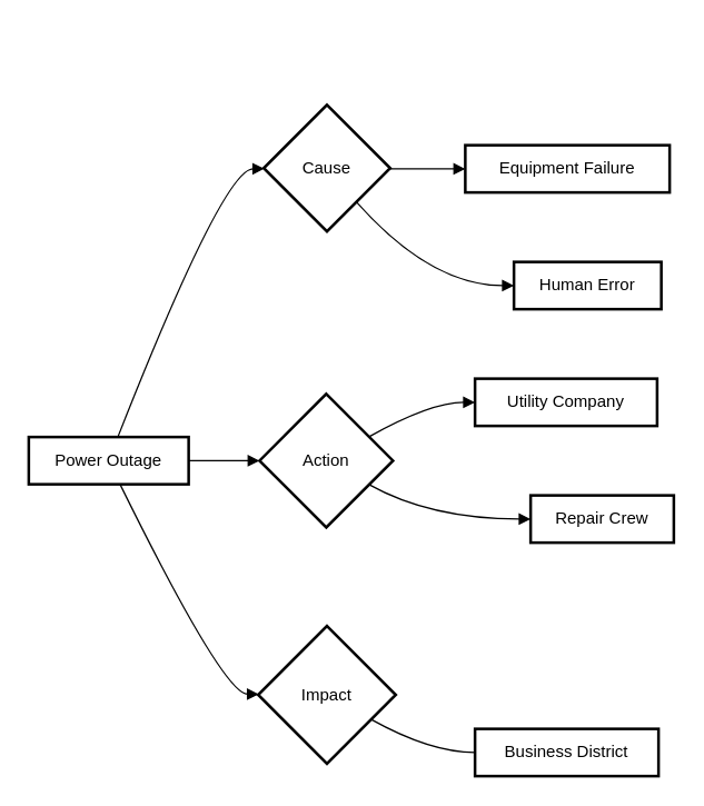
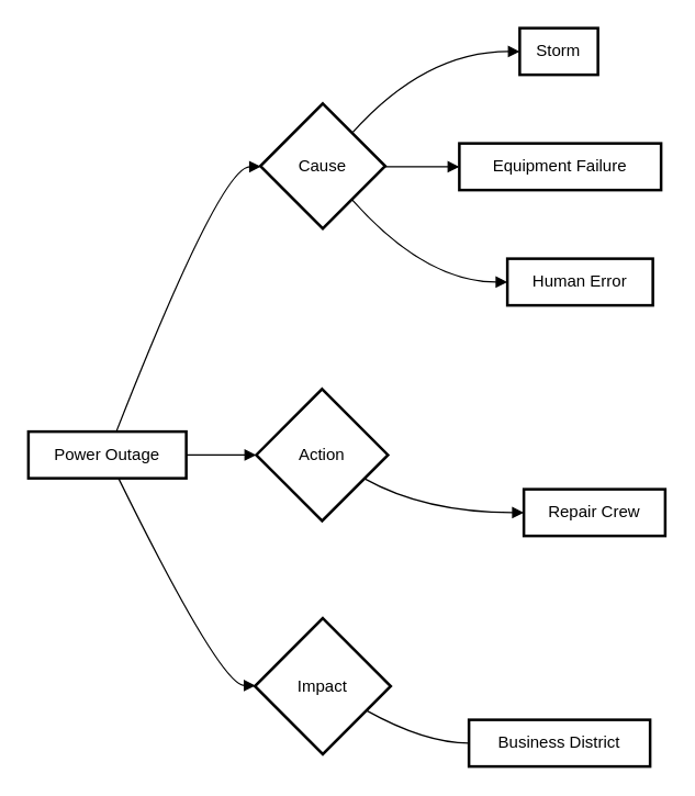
  <mxCell id="0" />
  <mxCell id="1" parent="0" />
  <mxCell id="2" value="Power Outage" style="whiteSpace=wrap;strokeWidth=2;" vertex="1" parent="1"><mxGeometry y="314" width="115" height="34" as="geometry" x="20" /></mxCell>
  <mxCell id="3" value="Cause" style="rhombus;strokeWidth=2;whiteSpace=wrap;" vertex="1" parent="1"><mxGeometry x="189" y="75" width="91" height="91" as="geometry" /></mxCell>
+ <mxCell id="4" value="Storm" style="whiteSpace=wrap;strokeWidth=2;" vertex="1" parent="1"><mxGeometry x="378" width="57" height="34" as="geometry" y="20" /></mxCell>
  <mxCell id="5" value="Equipment Failure" style="whiteSpace=wrap;strokeWidth=2;" vertex="1" parent="1"><mxGeometry x="334" y="104" width="147" height="34" as="geometry" /></mxCell>
  <mxCell id="6" value="Human Error" style="whiteSpace=wrap;strokeWidth=2;" vertex="1" parent="1"><mxGeometry x="369" y="188" width="106" height="34" as="geometry" /></mxCell>
  <mxCell id="7" value="Action" style="rhombus;strokeWidth=2;whiteSpace=wrap;" vertex="1" parent="1"><mxGeometry x="186" y="283" width="96" height="96" as="geometry" /></mxCell>
- <mxCell id="8" value="Utility Company" style="whiteSpace=wrap;strokeWidth=2;" vertex="1" parent="1"><mxGeometry x="341" y="272" width="131" height="34" as="geometry" /></mxCell>
  <mxCell id="9" value="Repair Crew" style="whiteSpace=wrap;strokeWidth=2;" vertex="1" parent="1"><mxGeometry x="381" y="356" width="103" height="34" as="geometry" /></mxCell>
  <mxCell id="10" value="Impact" style="rhombus;strokeWidth=2;whiteSpace=wrap;" vertex="1" parent="1"><mxGeometry x="185" y="450" width="99" height="99" as="geometry" /></mxCell>
  <mxCell id="11" value="Business District" style="whiteSpace=wrap;strokeWidth=2;" vertex="1" parent="1"><mxGeometry x="341" y="524" width="132" height="34" as="geometry" /></mxCell>
  <mxCell id="12" value="" style="curved=1;startArrow=none;endArrow=block;exitX=0.557;exitY=0;entryX=-0.004;entryY=0.505;" edge="1" parent="1" source="2" target="3"><mxGeometry relative="1" as="geometry"><Array as="points"><mxPoint x="160" y="121" /></Array></mxGeometry></mxCell>
+ <mxCell id="13" value="" style="curved=1;startArrow=none;endArrow=block;exitX=0.941;exitY=0.004;entryX=0.008;entryY=0.5;" edge="1" parent="1" source="3" target="4"><mxGeometry relative="1" as="geometry"><Array as="points"><mxPoint x="309" y="37" /></Array></mxGeometry></mxCell>
  <mxCell id="14" value="" style="curved=1;startArrow=none;endArrow=block;exitX=0.998;exitY=0.505;entryX=-0.002;entryY=0.5;" edge="1" parent="1" source="3" target="5"><mxGeometry relative="1" as="geometry"><Array as="points" /></mxGeometry></mxCell>
  <mxCell id="15" value="" style="curved=1;startArrow=none;endArrow=block;exitX=0.941;exitY=1.007;entryX=0.0;entryY=0.5;" edge="1" parent="1" source="3" target="6"><mxGeometry relative="1" as="geometry"><Array as="points"><mxPoint x="309" y="205" /></Array></mxGeometry></mxCell>
  <mxCell id="16" value="" style="curved=1;startArrow=none;endArrow=block;exitX=0.998;exitY=0.5;entryX=0.003;entryY=0.5;" edge="1" parent="1" source="2" target="7"><mxGeometry relative="1" as="geometry"><Array as="points" /></mxGeometry></mxCell>
- <mxCell id="17" value="" style="curved=1;startArrow=none;endArrow=block;exitX=1.002;exitY=0.219;entryX=0.004;entryY=0.5;" edge="1" parent="1" source="7" target="8"><mxGeometry relative="1" as="geometry"><Array as="points"><mxPoint x="309" y="289" /></Array></mxGeometry></mxCell>
  <mxCell id="18" value="" style="curved=1;startArrow=none;endArrow=block;exitX=1.002;exitY=0.781;entryX=-0.004;entryY=0.5;" edge="1" parent="1" source="7" target="9"><mxGeometry relative="1" as="geometry"><Array as="points"><mxPoint x="309" y="373" /></Array></mxGeometry></mxCell>
  <mxCell id="19" value="" style="curved=1;startArrow=none;endArrow=block;exitX=0.571;exitY=1;entryX=-0.003;entryY=0.495;" edge="1" parent="1" source="2" target="10"><mxGeometry relative="1" as="geometry"><Array as="points"><mxPoint x="160" y="499" /></Array></mxGeometry></mxCell>
  <mxCell id="20" value="" style="curved=1;startArrow=none;endArrow=none;exitX=0.997;exitY=0.777;entryX=0.0;entryY=0.5;" edge="1" parent="1" source="10" target="11"><mxGeometry relative="1" as="geometry"><Array as="points"><mxPoint x="309" y="541" /></Array></mxGeometry></mxCell>
